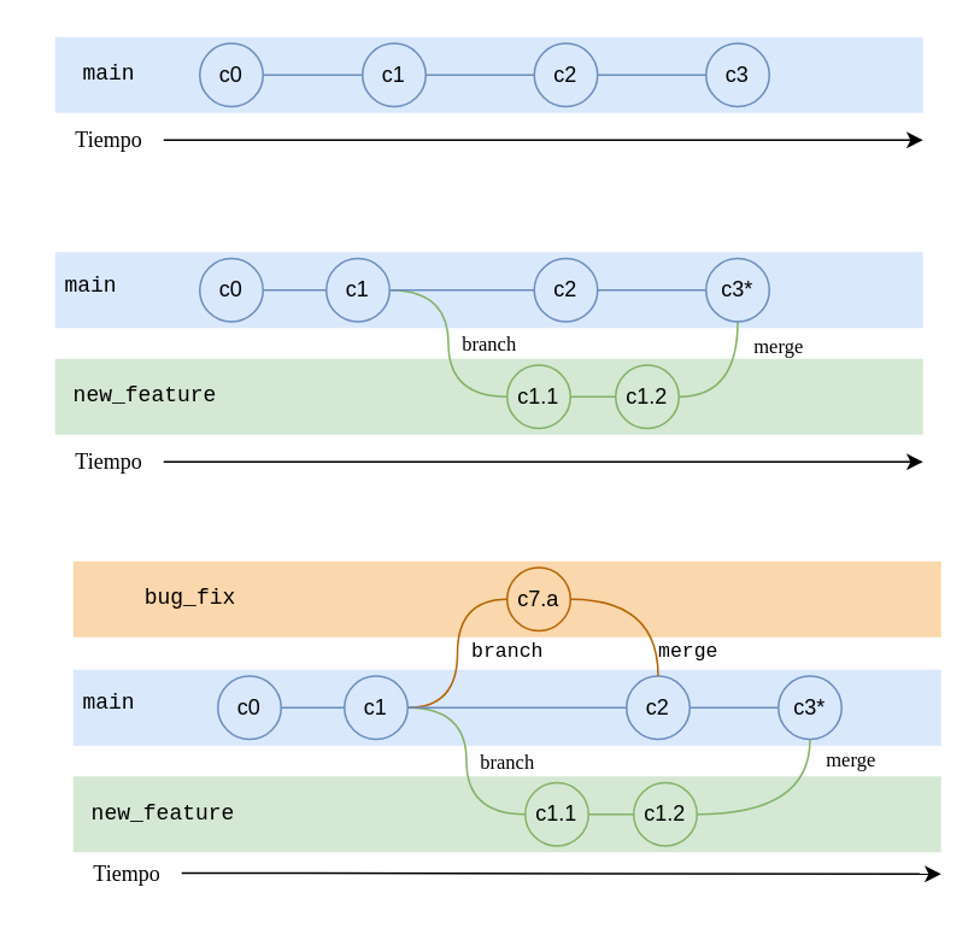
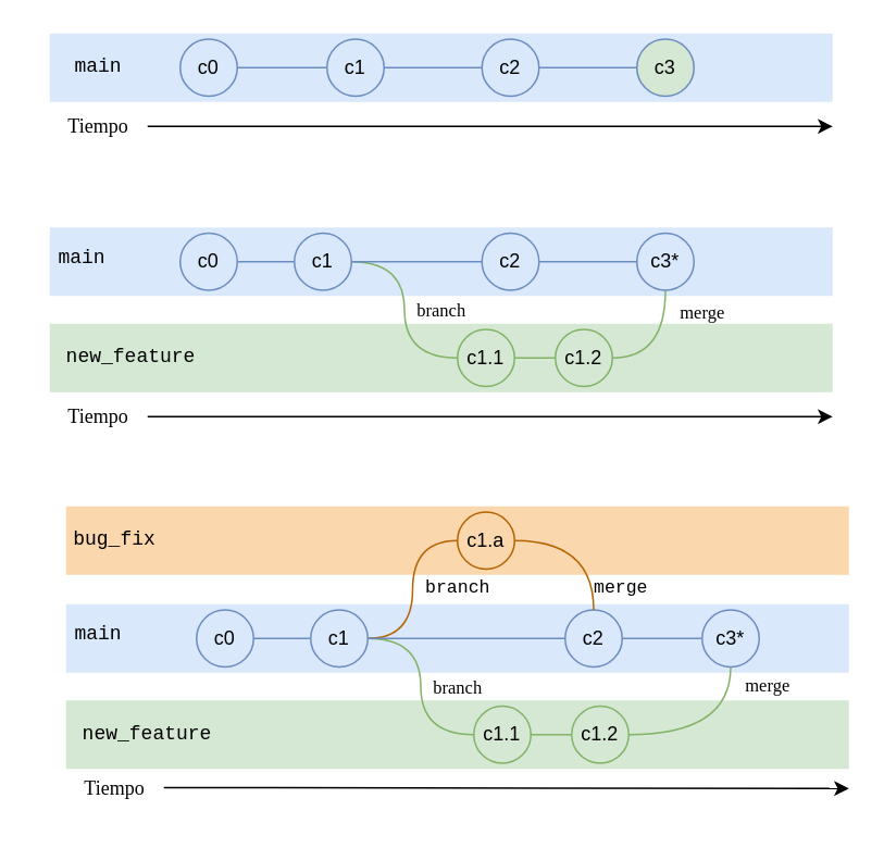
  <mxCell id="0" />
  <mxCell id="1" parent="0" />
  <mxCell id="2" value="" style="rounded=0;whiteSpace=wrap;html=1;fillColor=#fad7ac;strokeColor=none;" vertex="1" parent="1"><mxGeometry x="40" y="310" width="480" height="42" as="geometry" /></mxCell>
  <mxCell id="3" value="" style="rounded=0;whiteSpace=wrap;html=1;fillColor=#dae8fc;strokeColor=none;" vertex="1" parent="1"><mxGeometry x="30" y="139" width="480" height="42" as="geometry" /></mxCell>
  <mxCell id="4" value="" style="rounded=0;whiteSpace=wrap;html=1;fillColor=#d5e8d4;strokeColor=none;" vertex="1" parent="1"><mxGeometry x="30" y="198" width="480" height="42" as="geometry" /></mxCell>
  <mxCell id="5" value="&lt;font&gt;new_feature&lt;/font&gt;" style="text;html=1;strokeColor=none;fillColor=none;align=center;verticalAlign=middle;whiteSpace=wrap;rounded=0;fontFamily=Courier New;" vertex="1" parent="1"><mxGeometry x="50" y="204" width="60" height="30" as="geometry" /></mxCell>
  <mxCell id="6" style="edgeStyle=orthogonalEdgeStyle;curved=1;orthogonalLoop=1;jettySize=auto;html=1;entryX=0;entryY=0.5;entryDx=0;entryDy=0;fontFamily=Lucida Console;endArrow=none;endFill=0;fillColor=#d5e8d4;strokeColor=#82b366;" edge="1" parent="1" source="8" target="9"><mxGeometry relative="1" as="geometry" /></mxCell>
  <mxCell id="7" value="branch" style="edgeStyle=orthogonalEdgeStyle;orthogonalLoop=1;jettySize=auto;html=1;entryX=0;entryY=0.5;entryDx=0;entryDy=0;fontFamily=Lucida Console;endArrow=none;endFill=0;curved=1;fillColor=#d5e8d4;strokeColor=#82b366;" edge="1" parent="1" source="14" target="8"><mxGeometry x="0.008" y="22" relative="1" as="geometry"><mxPoint as="offset" /></mxGeometry></mxCell>
  <mxCell id="8" value="c1.1" style="ellipse;whiteSpace=wrap;html=1;aspect=fixed;fillColor=#d5e8d4;strokeColor=#82b366;" vertex="1" parent="1"><mxGeometry x="280" y="201.5" width="35" height="35" as="geometry" /></mxCell>
  <mxCell id="9" value="c1.2" style="ellipse;whiteSpace=wrap;html=1;aspect=fixed;fillColor=#d5e8d4;strokeColor=#82b366;" vertex="1" parent="1"><mxGeometry x="340" y="201.5" width="35" height="35" as="geometry" /></mxCell>
  <mxCell id="10" value="merge" style="edgeStyle=orthogonalEdgeStyle;curved=1;orthogonalLoop=1;jettySize=auto;html=1;entryX=0.5;entryY=1;entryDx=0;entryDy=0;fontFamily=Lucida Console;endArrow=none;endFill=0;fillColor=#d5e8d4;strokeColor=#82b366;" edge="1" parent="1" source="9" target="18"><mxGeometry x="0.662" y="-22" relative="1" as="geometry"><mxPoint as="offset" /></mxGeometry></mxCell>
  <mxCell id="11" value="&lt;font face=&quot;Tahoma&quot;&gt;Tiempo&lt;/font&gt;" style="text;html=1;strokeColor=none;fillColor=none;align=center;verticalAlign=middle;whiteSpace=wrap;rounded=0;fontFamily=Verdana;" vertex="1" parent="1"><mxGeometry x="30" y="240" width="60" height="30" as="geometry" /></mxCell>
  <mxCell id="12" value="&lt;font&gt;main&lt;/font&gt;" style="text;html=1;strokeColor=none;fillColor=none;align=center;verticalAlign=middle;whiteSpace=wrap;rounded=0;fontFamily=Courier New;" vertex="1" parent="1"><mxGeometry x="20" y="142.5" width="60" height="30" as="geometry" /></mxCell>
  <mxCell id="13" value="c0" style="ellipse;whiteSpace=wrap;html=1;aspect=fixed;fillColor=#dae8fc;strokeColor=#6c8ebf;" vertex="1" parent="1"><mxGeometry x="110" y="142.5" width="35" height="35" as="geometry" /></mxCell>
  <mxCell id="14" value="c1" style="ellipse;whiteSpace=wrap;html=1;aspect=fixed;fillColor=#dae8fc;strokeColor=#6c8ebf;" vertex="1" parent="1"><mxGeometry x="180" y="142.5" width="35" height="35" as="geometry" /></mxCell>
  <mxCell id="15" style="edgeStyle=orthogonalEdgeStyle;rounded=0;orthogonalLoop=1;jettySize=auto;html=1;exitX=1;exitY=0.5;exitDx=0;exitDy=0;entryX=0;entryY=0.5;entryDx=0;entryDy=0;fontFamily=Lucida Console;endArrow=none;endFill=0;fillColor=#dae8fc;strokeColor=#6c8ebf;" edge="1" parent="1" source="13" target="14"><mxGeometry relative="1" as="geometry" /></mxCell>
  <mxCell id="16" value="c2" style="ellipse;whiteSpace=wrap;html=1;aspect=fixed;fillColor=#dae8fc;strokeColor=#6c8ebf;" vertex="1" parent="1"><mxGeometry x="295" y="142.5" width="35" height="35" as="geometry" /></mxCell>
  <mxCell id="17" style="edgeStyle=orthogonalEdgeStyle;curved=1;orthogonalLoop=1;jettySize=auto;html=1;entryX=0;entryY=0.5;entryDx=0;entryDy=0;fontFamily=Lucida Console;endArrow=none;endFill=0;fillColor=#dae8fc;strokeColor=#6c8ebf;" edge="1" parent="1" source="14" target="16"><mxGeometry relative="1" as="geometry" /></mxCell>
  <mxCell id="18" value="c3*" style="ellipse;whiteSpace=wrap;html=1;aspect=fixed;fillColor=#dae8fc;strokeColor=#6c8ebf;labelPosition=center;verticalLabelPosition=middle;align=center;verticalAlign=middle;" vertex="1" parent="1"><mxGeometry x="390" y="142.5" width="35" height="35" as="geometry" /></mxCell>
  <mxCell id="19" style="edgeStyle=orthogonalEdgeStyle;curved=1;orthogonalLoop=1;jettySize=auto;html=1;entryX=0;entryY=0.5;entryDx=0;entryDy=0;fontFamily=Lucida Console;endArrow=none;endFill=0;fillColor=#dae8fc;strokeColor=#6c8ebf;" edge="1" parent="1" source="16" target="18"><mxGeometry relative="1" as="geometry" /></mxCell>
  <mxCell id="20" value="" style="endArrow=classic;html=1;fontFamily=Courier New;curved=1;exitX=1;exitY=0.5;exitDx=0;exitDy=0;" edge="1" parent="1" source="11"><mxGeometry width="50" height="50" relative="1" as="geometry"><mxPoint x="130" y="300" as="sourcePoint" /><mxPoint x="510" y="255" as="targetPoint" /></mxGeometry></mxCell>
  <mxCell id="21" value="" style="rounded=0;whiteSpace=wrap;html=1;fillColor=#dae8fc;strokeColor=none;" vertex="1" parent="1"><mxGeometry x="30" y="20" width="480" height="42" as="geometry" /></mxCell>
  <mxCell id="22" value="&lt;font face=&quot;Tahoma&quot;&gt;Tiempo&lt;/font&gt;" style="text;html=1;strokeColor=none;fillColor=none;align=center;verticalAlign=middle;whiteSpace=wrap;rounded=0;fontFamily=Verdana;" vertex="1" parent="1"><mxGeometry x="30" y="62" width="60" height="30" as="geometry" /></mxCell>
  <mxCell id="23" value="c0" style="ellipse;whiteSpace=wrap;html=1;aspect=fixed;fillColor=#dae8fc;strokeColor=#6c8ebf;" vertex="1" parent="1"><mxGeometry x="110" y="23.5" width="35" height="35" as="geometry" /></mxCell>
  <mxCell id="24" value="c1" style="ellipse;whiteSpace=wrap;html=1;aspect=fixed;fillColor=#dae8fc;strokeColor=#6c8ebf;" vertex="1" parent="1"><mxGeometry x="200" y="23.5" width="35" height="35" as="geometry" /></mxCell>
  <mxCell id="25" style="edgeStyle=orthogonalEdgeStyle;rounded=0;orthogonalLoop=1;jettySize=auto;html=1;exitX=1;exitY=0.5;exitDx=0;exitDy=0;entryX=0;entryY=0.5;entryDx=0;entryDy=0;fontFamily=Lucida Console;endArrow=none;endFill=0;fillColor=#dae8fc;strokeColor=#6c8ebf;" edge="1" source="23" target="24" parent="1"><mxGeometry relative="1" as="geometry" /></mxCell>
  <mxCell id="26" value="c2" style="ellipse;whiteSpace=wrap;html=1;aspect=fixed;fillColor=#dae8fc;strokeColor=#6c8ebf;" vertex="1" parent="1"><mxGeometry x="295" y="23.5" width="35" height="35" as="geometry" /></mxCell>
  <mxCell id="27" style="edgeStyle=orthogonalEdgeStyle;curved=1;orthogonalLoop=1;jettySize=auto;html=1;entryX=0;entryY=0.5;entryDx=0;entryDy=0;fontFamily=Lucida Console;endArrow=none;endFill=0;fillColor=#dae8fc;strokeColor=#6c8ebf;" edge="1" source="24" target="26" parent="1"><mxGeometry relative="1" as="geometry" /></mxCell>
- <mxCell id="28" value="&lt;div&gt;c3&lt;/div&gt;" style="ellipse;whiteSpace=wrap;html=1;aspect=fixed;fillColor=#dae8fc;strokeColor=#6c8ebf;labelPosition=center;verticalLabelPosition=middle;align=center;verticalAlign=middle;" vertex="1" parent="1"><mxGeometry x="390" y="23.5" width="35" height="35" as="geometry" /></mxCell>
+ <mxCell id="28" value="&lt;div&gt;c3&lt;/div&gt;" style="ellipse;whiteSpace=wrap;html=1;aspect=fixed;fillColor=#d5e8d4;strokeColor=#6c8ebf;labelPosition=center;verticalLabelPosition=middle;align=center;verticalAlign=middle;" vertex="1" parent="1"><mxGeometry x="390" y="23.5" width="35" height="35" as="geometry" /></mxCell>
  <mxCell id="29" style="edgeStyle=orthogonalEdgeStyle;curved=1;orthogonalLoop=1;jettySize=auto;html=1;entryX=0;entryY=0.5;entryDx=0;entryDy=0;fontFamily=Lucida Console;endArrow=none;endFill=0;fillColor=#dae8fc;strokeColor=#6c8ebf;" edge="1" source="26" target="28" parent="1"><mxGeometry relative="1" as="geometry" /></mxCell>
  <mxCell id="30" value="" style="endArrow=classic;html=1;fontFamily=Courier New;curved=1;exitX=1;exitY=0.5;exitDx=0;exitDy=0;" edge="1" source="22" parent="1"><mxGeometry width="50" height="50" relative="1" as="geometry"><mxPoint x="130" y="122" as="sourcePoint" /><mxPoint x="510" y="77" as="targetPoint" /></mxGeometry></mxCell>
  <mxCell id="31" value="&lt;font&gt;main&lt;/font&gt;" style="text;html=1;strokeColor=none;fillColor=none;align=center;verticalAlign=middle;whiteSpace=wrap;rounded=0;fontFamily=Courier New;" vertex="1" parent="1"><mxGeometry x="30" y="26" width="60" height="30" as="geometry" /></mxCell>
  <mxCell id="32" value="" style="rounded=0;whiteSpace=wrap;html=1;fillColor=#dae8fc;strokeColor=none;" vertex="1" parent="1"><mxGeometry x="40" y="370" width="480" height="42" as="geometry" /></mxCell>
  <mxCell id="33" value="" style="rounded=0;whiteSpace=wrap;html=1;fillColor=#d5e8d4;strokeColor=none;" vertex="1" parent="1"><mxGeometry x="40" y="429" width="480" height="42" as="geometry" /></mxCell>
  <mxCell id="34" value="&lt;font&gt;new_feature&lt;/font&gt;" style="text;html=1;strokeColor=none;fillColor=none;align=center;verticalAlign=middle;whiteSpace=wrap;rounded=0;fontFamily=Courier New;" vertex="1" parent="1"><mxGeometry x="60" y="435" width="60" height="30" as="geometry" /></mxCell>
  <mxCell id="35" style="edgeStyle=orthogonalEdgeStyle;curved=1;orthogonalLoop=1;jettySize=auto;html=1;entryX=0;entryY=0.5;entryDx=0;entryDy=0;fontFamily=Lucida Console;endArrow=none;endFill=0;fillColor=#d5e8d4;strokeColor=#82b366;" edge="1" source="37" target="38" parent="1"><mxGeometry relative="1" as="geometry" /></mxCell>
  <mxCell id="36" value="branch" style="edgeStyle=orthogonalEdgeStyle;orthogonalLoop=1;jettySize=auto;html=1;entryX=0;entryY=0.5;entryDx=0;entryDy=0;fontFamily=Lucida Console;endArrow=none;endFill=0;curved=1;fillColor=#d5e8d4;strokeColor=#82b366;labelBackgroundColor=none;" edge="1" source="43" target="37" parent="1"><mxGeometry x="0.008" y="22" relative="1" as="geometry"><mxPoint as="offset" /></mxGeometry></mxCell>
  <mxCell id="37" value="c1.1" style="ellipse;whiteSpace=wrap;html=1;aspect=fixed;fillColor=#d5e8d4;strokeColor=#82b366;" vertex="1" parent="1"><mxGeometry x="290" y="432.5" width="35" height="35" as="geometry" /></mxCell>
  <mxCell id="38" value="c1.2" style="ellipse;whiteSpace=wrap;html=1;aspect=fixed;fillColor=#d5e8d4;strokeColor=#82b366;" vertex="1" parent="1"><mxGeometry x="350" y="432.5" width="35" height="35" as="geometry" /></mxCell>
  <mxCell id="39" value="merge" style="edgeStyle=orthogonalEdgeStyle;curved=1;orthogonalLoop=1;jettySize=auto;html=1;entryX=0.5;entryY=1;entryDx=0;entryDy=0;fontFamily=Lucida Console;endArrow=none;endFill=0;labelBackgroundColor=none;fillColor=#d5e8d4;strokeColor=#82b366;" edge="1" source="38" target="47" parent="1"><mxGeometry x="0.779" y="-22" relative="1" as="geometry"><mxPoint as="offset" /></mxGeometry></mxCell>
  <mxCell id="40" value="&lt;font&gt;main&lt;/font&gt;" style="text;html=1;strokeColor=none;fillColor=none;align=center;verticalAlign=middle;whiteSpace=wrap;rounded=0;fontFamily=Courier New;" vertex="1" parent="1"><mxGeometry x="30" y="373.5" width="60" height="30" as="geometry" /></mxCell>
  <mxCell id="41" value="c0" style="ellipse;whiteSpace=wrap;html=1;aspect=fixed;fillColor=#dae8fc;strokeColor=#6c8ebf;" vertex="1" parent="1"><mxGeometry x="120" y="373.5" width="35" height="35" as="geometry" /></mxCell>
  <mxCell id="42" value="branch" style="edgeStyle=orthogonalEdgeStyle;orthogonalLoop=1;jettySize=auto;html=1;entryX=0;entryY=0.5;entryDx=0;entryDy=0;shadow=0;fontFamily=Courier New;endArrow=none;endFill=0;fillColor=#fad7ac;strokeColor=#b46504;curved=1;labelBackgroundColor=none;" edge="1" parent="1" source="43" target="51"><mxGeometry x="0.018" y="-27" relative="1" as="geometry"><mxPoint as="offset" /></mxGeometry></mxCell>
  <mxCell id="43" value="c1" style="ellipse;whiteSpace=wrap;html=1;aspect=fixed;fillColor=#dae8fc;strokeColor=#6c8ebf;" vertex="1" parent="1"><mxGeometry x="190" y="373.5" width="35" height="35" as="geometry" /></mxCell>
  <mxCell id="44" style="edgeStyle=orthogonalEdgeStyle;rounded=0;orthogonalLoop=1;jettySize=auto;html=1;exitX=1;exitY=0.5;exitDx=0;exitDy=0;entryX=0;entryY=0.5;entryDx=0;entryDy=0;fontFamily=Lucida Console;endArrow=none;endFill=0;fillColor=#dae8fc;strokeColor=#6c8ebf;" edge="1" source="41" target="43" parent="1"><mxGeometry relative="1" as="geometry" /></mxCell>
  <mxCell id="45" value="c2" style="ellipse;whiteSpace=wrap;html=1;aspect=fixed;fillColor=#dae8fc;strokeColor=#6c8ebf;" vertex="1" parent="1"><mxGeometry x="346" y="373.5" width="35" height="35" as="geometry" /></mxCell>
  <mxCell id="46" style="edgeStyle=orthogonalEdgeStyle;curved=1;orthogonalLoop=1;jettySize=auto;html=1;entryX=0;entryY=0.5;entryDx=0;entryDy=0;fontFamily=Lucida Console;endArrow=none;endFill=0;fillColor=#dae8fc;strokeColor=#6c8ebf;" edge="1" source="43" target="45" parent="1"><mxGeometry relative="1" as="geometry" /></mxCell>
  <mxCell id="47" value="c3*" style="ellipse;whiteSpace=wrap;html=1;aspect=fixed;fillColor=#dae8fc;strokeColor=#6c8ebf;labelPosition=center;verticalLabelPosition=middle;align=center;verticalAlign=middle;" vertex="1" parent="1"><mxGeometry x="430" y="373.5" width="35" height="35" as="geometry" /></mxCell>
  <mxCell id="48" style="edgeStyle=orthogonalEdgeStyle;curved=1;orthogonalLoop=1;jettySize=auto;html=1;entryX=0;entryY=0.5;entryDx=0;entryDy=0;fontFamily=Lucida Console;endArrow=none;endFill=0;fillColor=#dae8fc;strokeColor=#6c8ebf;" edge="1" source="45" target="47" parent="1"><mxGeometry relative="1" as="geometry" /></mxCell>
  <mxCell id="49" value="" style="endArrow=classic;html=1;fontFamily=Courier New;curved=1;exitX=1;exitY=0.5;exitDx=0;exitDy=0;" edge="1" parent="1" source="53"><mxGeometry width="50" height="50" relative="1" as="geometry"><mxPoint x="100" y="486" as="sourcePoint" /><mxPoint x="520" y="483" as="targetPoint" /></mxGeometry></mxCell>
  <mxCell id="50" value="merge" style="edgeStyle=orthogonalEdgeStyle;curved=1;orthogonalLoop=1;jettySize=auto;html=1;entryX=0.5;entryY=0;entryDx=0;entryDy=0;shadow=0;fontFamily=Courier New;endArrow=none;endFill=0;fillColor=#fad7ac;strokeColor=#b46504;labelBackgroundColor=none;" edge="1" parent="1" source="51" target="45"><mxGeometry x="0.703" y="16" relative="1" as="geometry"><mxPoint as="offset" /></mxGeometry></mxCell>
- <mxCell id="51" value="c7.a" style="ellipse;whiteSpace=wrap;html=1;aspect=fixed;fillColor=#fad7ac;strokeColor=#b46504;shadow=0;" vertex="1" parent="1"><mxGeometry x="280" y="313.5" width="35" height="35" as="geometry" /></mxCell>
- <mxCell id="52" value="bug_fix" style="text;html=1;strokeColor=none;fillColor=none;align=center;verticalAlign=middle;whiteSpace=wrap;rounded=0;fontFamily=Courier New;" vertex="1" parent="1"><mxGeometry x="75" y="316" width="60" height="30" as="geometry" /></mxCell>
+ <mxCell id="51" value="c1.a" style="ellipse;whiteSpace=wrap;html=1;aspect=fixed;fillColor=#fad7ac;strokeColor=#b46504;shadow=0;" vertex="1" parent="1"><mxGeometry x="280" y="313.5" width="35" height="35" as="geometry" /></mxCell>
+ <mxCell id="52" value="bug_fix" style="text;html=1;strokeColor=none;fillColor=none;align=center;verticalAlign=middle;whiteSpace=wrap;rounded=0;fontFamily=Courier New;" vertex="1" parent="1"><mxGeometry x="40" y="316" width="60" height="30" as="geometry" /></mxCell>
  <mxCell id="53" value="&lt;font face=&quot;Tahoma&quot;&gt;Tiempo&lt;/font&gt;" style="text;html=1;strokeColor=none;fillColor=none;align=center;verticalAlign=middle;whiteSpace=wrap;rounded=0;fontFamily=Verdana;" vertex="1" parent="1"><mxGeometry x="40" y="467.5" width="60" height="30" as="geometry" /></mxCell>
